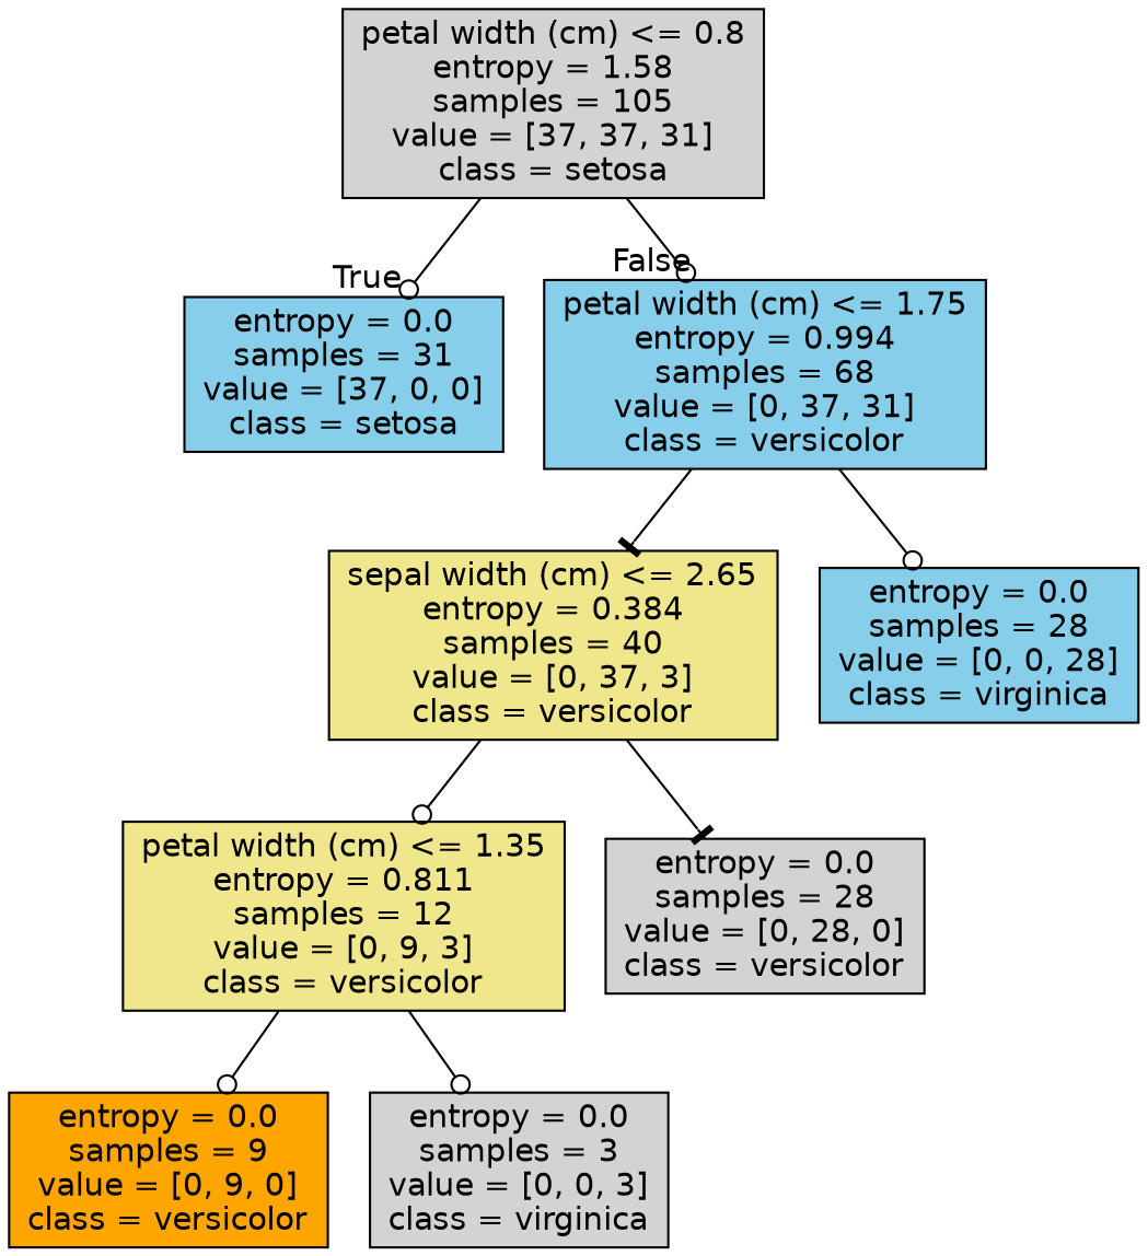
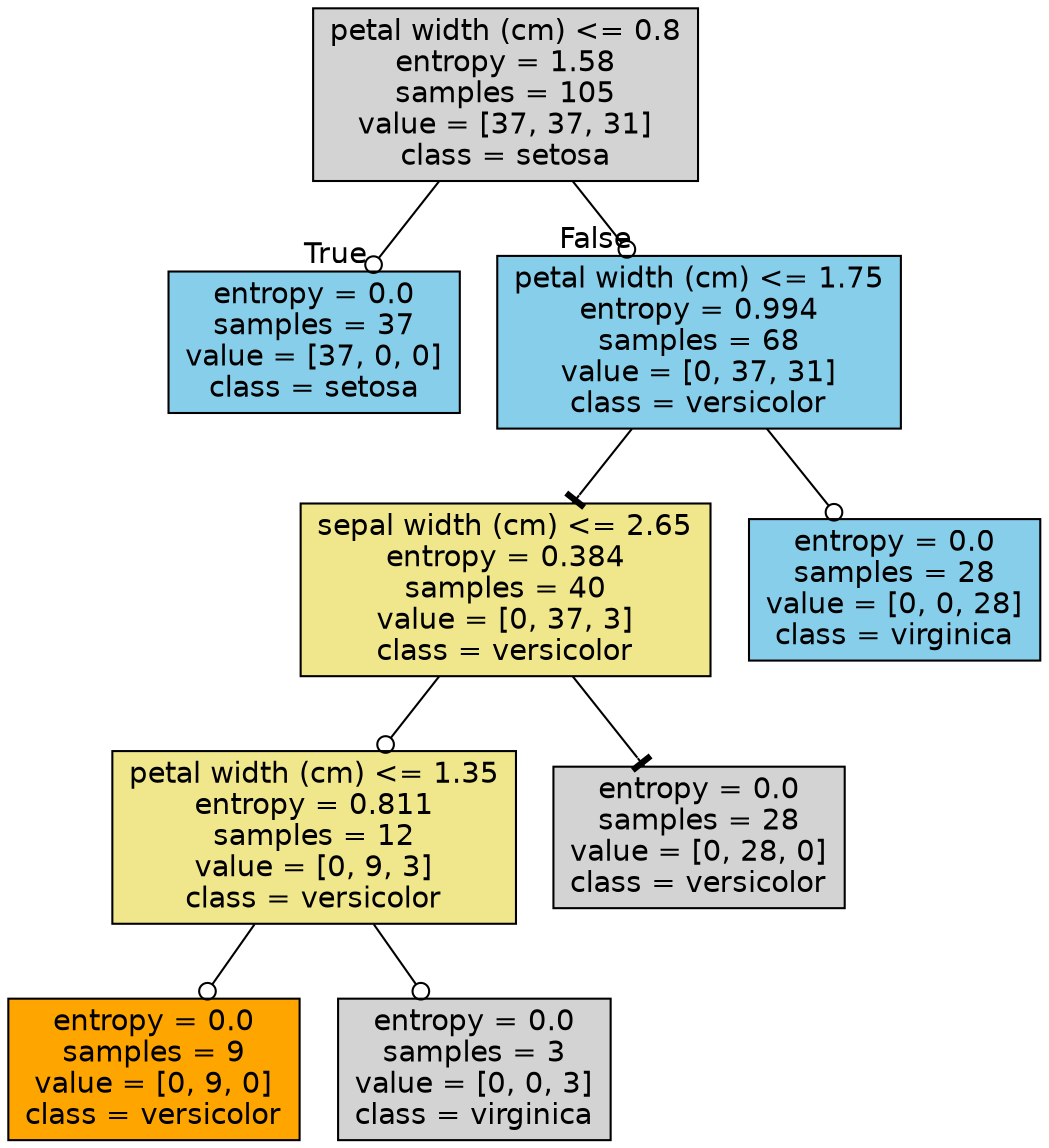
  digraph {
    node [fontname=helvetica shape=box style=filled fillcolor=lightgrey]
    edge [fontname=helvetica arrowhead=odot]
    n1 [label="petal width (cm) <= 0.8\nentropy = 1.58\nsamples = 105\nvalue = [37, 37, 31]\nclass = setosa"]
-   n2 [label="entropy = 0.0\nsamples = 31\nvalue = [37, 0, 0]\nclass = setosa" fillcolor=skyblue]
+   n2 [label="entropy = 0.0\nsamples = 37\nvalue = [37, 0, 0]\nclass = setosa" fillcolor=skyblue]
    n3 [label="petal width (cm) <= 1.75\nentropy = 0.994\nsamples = 68\nvalue = [0, 37, 31]\nclass = versicolor" fillcolor=skyblue]
    n4 [label="sepal width (cm) <= 2.65\nentropy = 0.384\nsamples = 40\nvalue = [0, 37, 3]\nclass = versicolor" fillcolor=khaki]
    n5 [label="entropy = 0.0\nsamples = 28\nvalue = [0, 0, 28]\nclass = virginica" fillcolor=skyblue]
    n6 [label="petal width (cm) <= 1.35\nentropy = 0.811\nsamples = 12\nvalue = [0, 9, 3]\nclass = versicolor" fillcolor=khaki]
    n7 [label="entropy = 0.0\nsamples = 28\nvalue = [0, 28, 0]\nclass = versicolor"]
    n8 [label="entropy = 0.0\nsamples = 9\nvalue = [0, 9, 0]\nclass = versicolor" fillcolor=orange]
    n9 [label="entropy = 0.0\nsamples = 3\nvalue = [0, 0, 3]\nclass = virginica"]
    n1 -> n2 [headlabel=True labelangle=45 labeldistance=2.5]
    n1 -> n3 [headlabel=False labelangle=-45 labeldistance=2.5]
    n3 -> n4 [arrowhead=tee]
    n3 -> n5
    n4 -> n6
    n4 -> n7 [arrowhead=tee]
    n6 -> n8
    n6 -> n9
  }
